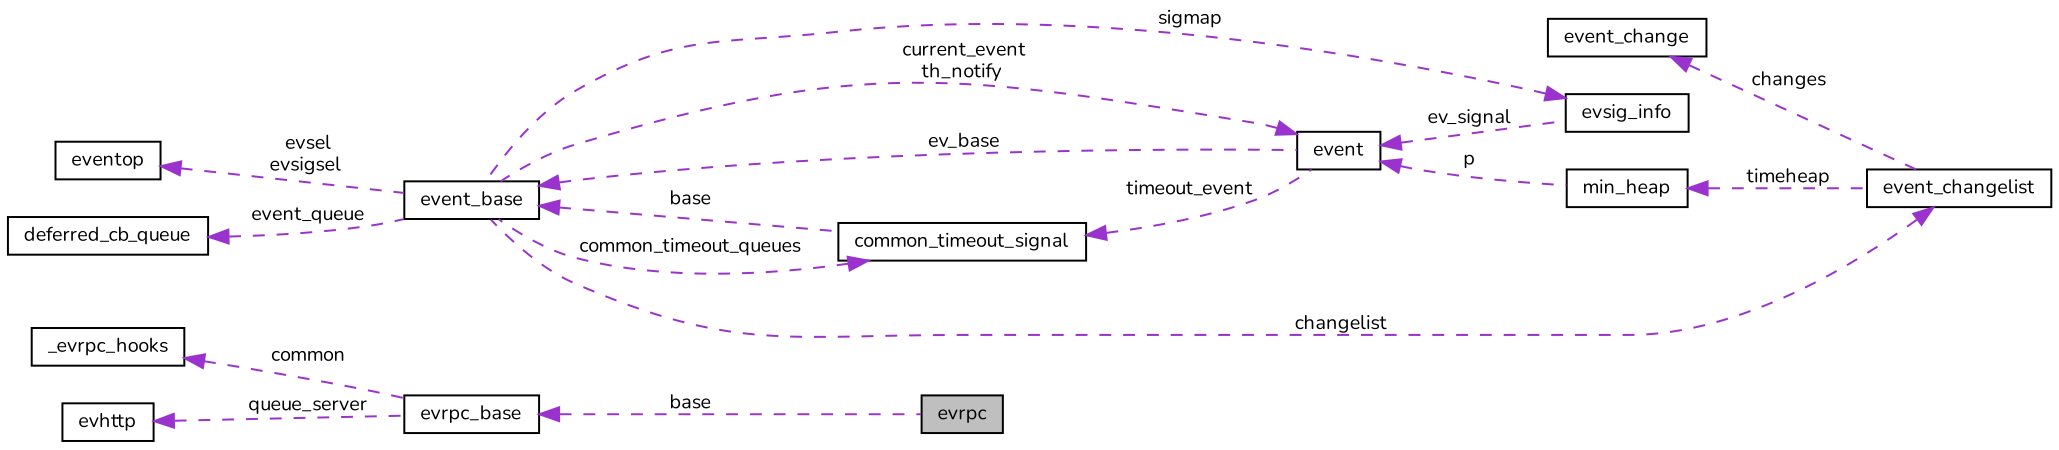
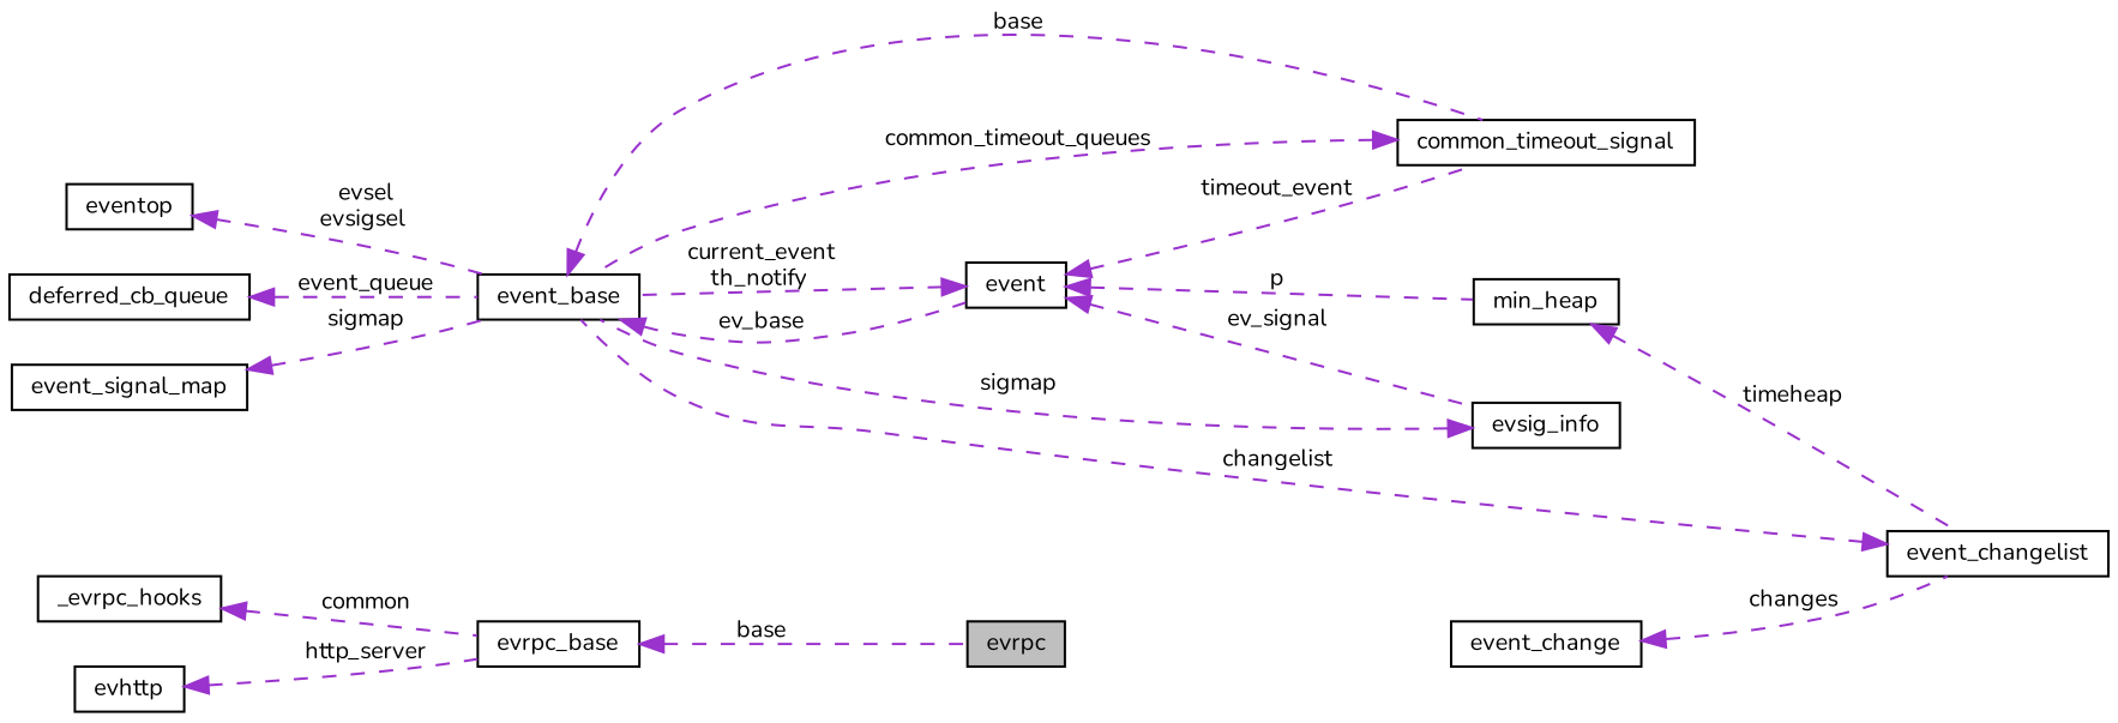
  digraph {
    fontname=Nunito
    rankdir=LR
    node [color=black fillcolor=white fontname=Nunito fontsize=10 shape=record style=filled]
    edge [color=darkorchid3 dir=back fontname=Nunito fontsize=10 labelfontname=Helvetica labelfontsize=10 style=dashed]
    n1 [fillcolor=grey75 fontcolor=black height=0.2 label=evrpc width=0.4]
    n2 [height=0.2 label=evrpc_base width=0.4]
    n3 [height=0.2 label=_evrpc_hooks width=0.4]
    n4 [height=0.2 label=evhttp width=0.4]
    n5 [height=0.2 label=event_base width=0.4]
    n6 [height=0.2 label=event width=0.4]
    n7 [height=0.2 label=common_timeout_signal width=0.4]
    n8 [height=0.2 label=evsig_info width=0.4]
    n9 [height=0.2 label=min_heap width=0.4]
    n10 [height=0.2 label=eventop width=0.4]
    n11 [height=0.2 label=event_changelist width=0.4]
    n12 [height=0.2 label=deferred_cb_queue width=0.4]
+   n13 [height=0.2 label=event_signal_map width=0.4]
    n14 [height=0.2 label=event_change width=0.4]
    n2 -> n1 [label=" base"]
    n3 -> n2 [label=" common"]
-   n4 -> n2 [label=" queue_server"]
+   n4 -> n2 [label=" http_server"]
    n5 -> n6 [label=" ev_base"]
    n5 -> n7 [label=" base"]
    n6 -> n5 [label=" current_event\nth_notify"]
-   n7 -> n6 [label=" timeout_event"]
+   n6 -> n7 [label=" timeout_event"]
    n6 -> n8 [label=" ev_signal"]
    n6 -> n9 [label=" p"]
    n7 -> n5 [label=" common_timeout_queues"]
    n8 -> n5 [label=" sigmap"]
    n9 -> n11 [label=" timeheap"]
    n10 -> n5 [label=" evsel\nevsigsel"]
    n11 -> n5 [label=" changelist"]
    n12 -> n5 [label=" event_queue"]
+   n13 -> n5 [label=" sigmap"]
    n14 -> n11 [label=" changes"]
  }
